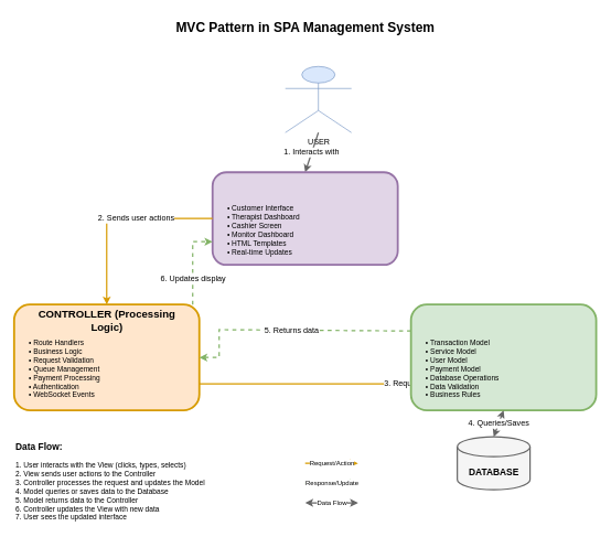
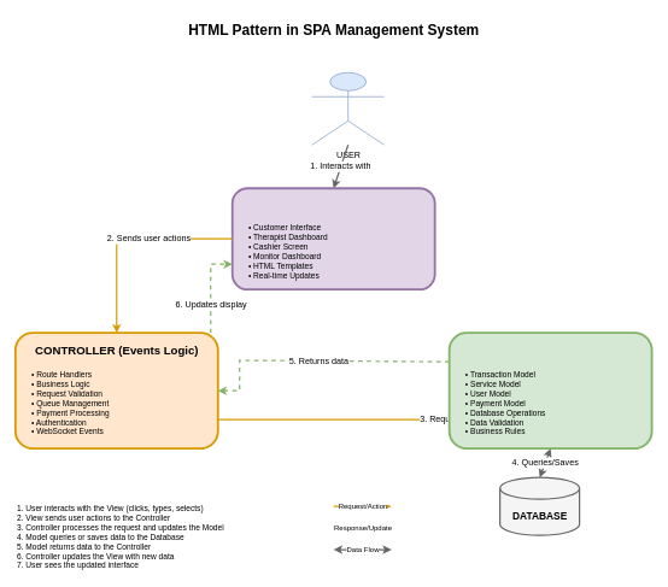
  <mxCell id="0" />
  <mxCell id="1" parent="0" />
- <mxCell id="2" value="MVC Pattern in SPA Management System" style="text;html=1;strokeColor=none;fillColor=none;align=center;verticalAlign=middle;whiteSpace=wrap;rounded=0;fontSize=20;fontStyle=1" vertex="1" parent="1"><mxGeometry x="210.5" y="20" width="500" height="40" as="geometry" /></mxCell>
+ <mxCell id="2" value="HTML Pattern in SPA Management System" style="text;html=1;strokeColor=none;fillColor=none;align=center;verticalAlign=middle;whiteSpace=wrap;rounded=0;fontSize=20;fontStyle=1" vertex="1" parent="1"><mxGeometry x="210.5" y="20" width="500" height="40" as="geometry" /></mxCell>
  <mxCell id="3" value="USER" style="shape=umlActor;verticalLabelPosition=bottom;verticalAlign=top;html=1;outlineConnect=0;fillColor=#dae8fc;strokeColor=#6c8ebf;" vertex="1" parent="1"><mxGeometry x="430.5" y="100" width="100" height="100" as="geometry" /></mxCell>
  <mxCell id="4" value="1. Interacts with" style="endArrow=classic;html=1;rounded=0;exitX=0.5;exitY=1;exitDx=0;exitDy=0;exitPerimeter=0;entryX=0.5;entryY=0;entryDx=0;entryDy=0;strokeWidth=2;strokeColor=#666666;fontSize=12;" edge="1" parent="1" source="3" target="5"><mxGeometry width="160" relative="1" as="geometry"><mxPoint x="460.5" y="220" as="sourcePoint" /><mxPoint x="460.5" y="260" as="targetPoint" /></mxGeometry></mxCell>
  <mxCell id="5" value="" style="rounded=1;whiteSpace=wrap;html=1;fillColor=#e1d5e7;strokeColor=#9673a6;strokeWidth=3;" vertex="1" parent="1"><mxGeometry x="320.5" y="260" width="280" height="140" as="geometry" /></mxCell>
  <mxCell id="6" value="• Customer Interface&#10;• Therapist Dashboard&#10;• Cashier Screen&#10;• Monitor Dashboard&#10;• HTML Templates&#10;• Real-time Updates" style="text;html=1;strokeColor=none;fillColor=none;align=left;verticalAlign=middle;whiteSpace=wrap;rounded=0;fontSize=11;" vertex="1" parent="1"><mxGeometry x="340.5" y="305" width="240" height="85" as="geometry" /></mxCell>
  <mxCell id="7" value="2. Sends user actions" style="endArrow=classic;html=1;rounded=0;exitX=0;exitY=0.5;exitDx=0;exitDy=0;entryX=0.5;entryY=0;entryDx=0;entryDy=0;strokeWidth=2;strokeColor=#d79b00;fontSize=12;" edge="1" parent="1" source="5" target="9"><mxGeometry x="-0.2" width="160" relative="1" as="geometry"><mxPoint x="320.5" y="330" as="sourcePoint" /><mxPoint x="160.5" y="460" as="targetPoint" /><Array as="points"><mxPoint x="160.5" y="330" /></Array><mxPoint as="offset" /></mxGeometry></mxCell>
  <mxCell id="8" value="6. Updates display" style="endArrow=classic;html=1;rounded=0;exitX=1;exitY=0.25;exitDx=0;exitDy=0;entryX=0;entryY=0.75;entryDx=0;entryDy=0;strokeWidth=2;strokeColor=#82b366;fontSize=12;dashed=1;" edge="1" parent="1" source="9" target="5"><mxGeometry width="160" relative="1" as="geometry"><mxPoint x="260.5" y="500" as="sourcePoint" /><mxPoint x="320.5" y="365" as="targetPoint" /><Array as="points"><mxPoint x="290.5" y="498" /><mxPoint x="290.5" y="365" /></Array></mxGeometry></mxCell>
  <mxCell id="9" value="" style="rounded=1;whiteSpace=wrap;html=1;fillColor=#ffe6cc;strokeColor=#d79b00;strokeWidth=3;" vertex="1" parent="1"><mxGeometry x="20.5" y="460" width="280" height="160" as="geometry" /></mxCell>
- <mxCell id="10" value="CONTROLLER (Processing Logic)" style="text;html=1;strokeColor=none;fillColor=none;align=center;verticalAlign=middle;whiteSpace=wrap;rounded=0;fontSize=16;fontStyle=1" vertex="1" parent="1"><mxGeometry x="40.5" y="470" width="240" height="30" as="geometry" /></mxCell>
+ <mxCell id="10" value="CONTROLLER (Events Logic)" style="text;html=1;strokeColor=none;fillColor=none;align=center;verticalAlign=middle;whiteSpace=wrap;rounded=0;fontSize=16;fontStyle=1" vertex="1" parent="1"><mxGeometry x="40.5" y="470" width="240" height="30" as="geometry" /></mxCell>
  <mxCell id="11" value="• Route Handlers&#10;• Business Logic&#10;• Request Validation&#10;• Queue Management&#10;• Payment Processing&#10;• Authentication&#10;• WebSocket Events" style="text;html=1;strokeColor=none;fillColor=none;align=left;verticalAlign=middle;whiteSpace=wrap;rounded=0;fontSize=11;" vertex="1" parent="1"><mxGeometry x="40.5" y="505" width="240" height="105" as="geometry" /></mxCell>
  <mxCell id="12" value="3. Requests/Updates data" style="endArrow=classic;html=1;rounded=0;exitX=1;exitY=0.75;exitDx=0;exitDy=0;entryX=0.5;entryY=0;entryDx=0;entryDy=0;strokeWidth=2;strokeColor=#d79b00;fontSize=12;" edge="1" parent="1" source="9" target="14"><mxGeometry x="0.2" width="160" relative="1" as="geometry"><mxPoint x="300.5" y="580" as="sourcePoint" /><mxPoint x="760.5" y="460" as="targetPoint" /><Array as="points"><mxPoint x="760.5" y="580" /></Array><mxPoint as="offset" /></mxGeometry></mxCell>
  <mxCell id="13" value="5. Returns data" style="endArrow=classic;html=1;rounded=0;exitX=0;exitY=0.25;exitDx=0;exitDy=0;entryX=1;entryY=0.5;entryDx=0;entryDy=0;strokeWidth=2;strokeColor=#82b366;fontSize=12;dashed=1;" edge="1" parent="1" source="14" target="9"><mxGeometry width="160" relative="1" as="geometry"><mxPoint x="620.5" y="498" as="sourcePoint" /><mxPoint x="300.5" y="540" as="targetPoint" /><Array as="points"><mxPoint x="330.5" y="498" /><mxPoint x="330.5" y="540" /></Array></mxGeometry></mxCell>
  <mxCell id="14" value="" style="rounded=1;whiteSpace=wrap;html=1;fillColor=#d5e8d4;strokeColor=#82b366;strokeWidth=3;" vertex="1" parent="1"><mxGeometry x="620.5" y="460" width="280" height="160" as="geometry" /></mxCell>
  <mxCell id="15" value="• Transaction Model&#10;• Service Model&#10;• User Model&#10;• Payment Model&#10;• Database Operations&#10;• Data Validation&#10;• Business Rules" style="text;html=1;strokeColor=none;fillColor=none;align=left;verticalAlign=middle;whiteSpace=wrap;rounded=0;fontSize=11;" vertex="1" parent="1"><mxGeometry x="640.5" y="505" width="240" height="105" as="geometry" /></mxCell>
  <mxCell id="16" value="DATABASE" style="shape=cylinder3;whiteSpace=wrap;html=1;boundedLbl=1;backgroundOutline=1;size=15;fillColor=#f5f5f5;strokeColor=#666666;strokeWidth=2;fontSize=14;fontStyle=1" vertex="1" parent="1"><mxGeometry x="690.5" y="660" width="110" height="80" as="geometry" /></mxCell>
  <mxCell id="17" value="4. Queries/Saves" style="endArrow=classic;startArrow=classic;html=1;rounded=0;exitX=0.5;exitY=1;exitDx=0;exitDy=0;entryX=0.5;entryY=0;entryDx=0;entryDy=0;entryPerimeter=0;strokeWidth=2;strokeColor=#666666;fontSize=12;" edge="1" parent="1" source="14" target="16"><mxGeometry width="160" relative="1" as="geometry"><mxPoint x="760.5" y="620" as="sourcePoint" /><mxPoint x="760.5" y="660" as="targetPoint" /></mxGeometry></mxCell>
- <mxCell id="18" value="Data Flow:" style="text;html=1;strokeColor=none;fillColor=none;align=left;verticalAlign=middle;whiteSpace=wrap;rounded=0;fontSize=14;fontStyle=1" vertex="1" parent="1"><mxGeometry x="20.5" y="660" width="100" height="30" as="geometry" /></mxCell>
  <mxCell id="19" value="1. User interacts with the View (clicks, types, selects)&#10;2. View sends user actions to the Controller&#10;3. Controller processes the request and updates the Model&#10;4. Model queries or saves data to the Database&#10;5. Model returns data to the Controller&#10;6. Controller updates the View with new data&#10;7. User sees the updated interface" style="text;html=1;strokeColor=none;fillColor=none;align=left;verticalAlign=top;whiteSpace=wrap;rounded=0;fontSize=11;" vertex="1" parent="1"><mxGeometry x="20.5" y="690" width="400" height="100" as="geometry" /></mxCell>
  <mxCell id="20" value="Request/Action" style="endArrow=classic;html=1;rounded=0;strokeWidth=2;strokeColor=#d79b00;fontSize=10;" edge="1" parent="1"><mxGeometry width="50" height="50" relative="1" as="geometry"><mxPoint x="460.5" y="700" as="sourcePoint" /><mxPoint x="540.5" y="700" as="targetPoint" /></mxGeometry></mxCell>
  <mxCell id="21" value="Response/Update" style="endArrow=classic;html=1;rounded=0;strokeWidth=2;strokeColor=#82b366;fontSize=10;dashed=1;" edge="1" parent="1"><mxGeometry width="50" height="50" relative="1" as="geometry"><mxPoint x="460.5" y="730" as="sourcePoint" /><mxPoint x="540.5" y="730" as="targetPoint" /></mxGeometry></mxCell>
  <mxCell id="22" value="Data Flow" style="endArrow=classic;startArrow=classic;html=1;rounded=0;strokeWidth=2;strokeColor=#666666;fontSize=10;" edge="1" parent="1"><mxGeometry width="50" height="50" relative="1" as="geometry"><mxPoint x="460.5" y="760" as="sourcePoint" /><mxPoint x="540.5" y="760" as="targetPoint" /></mxGeometry></mxCell>
